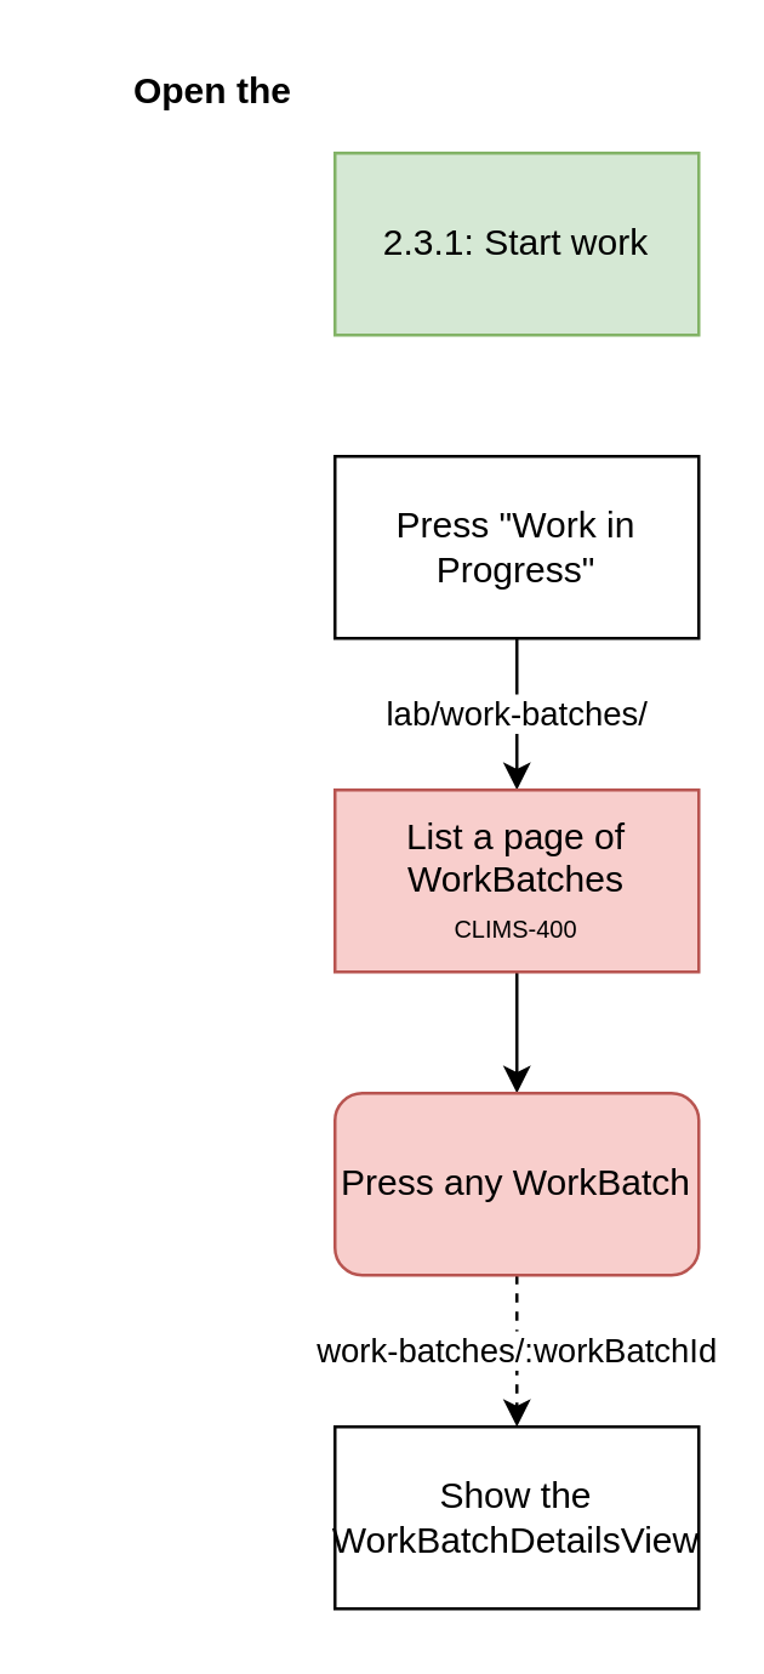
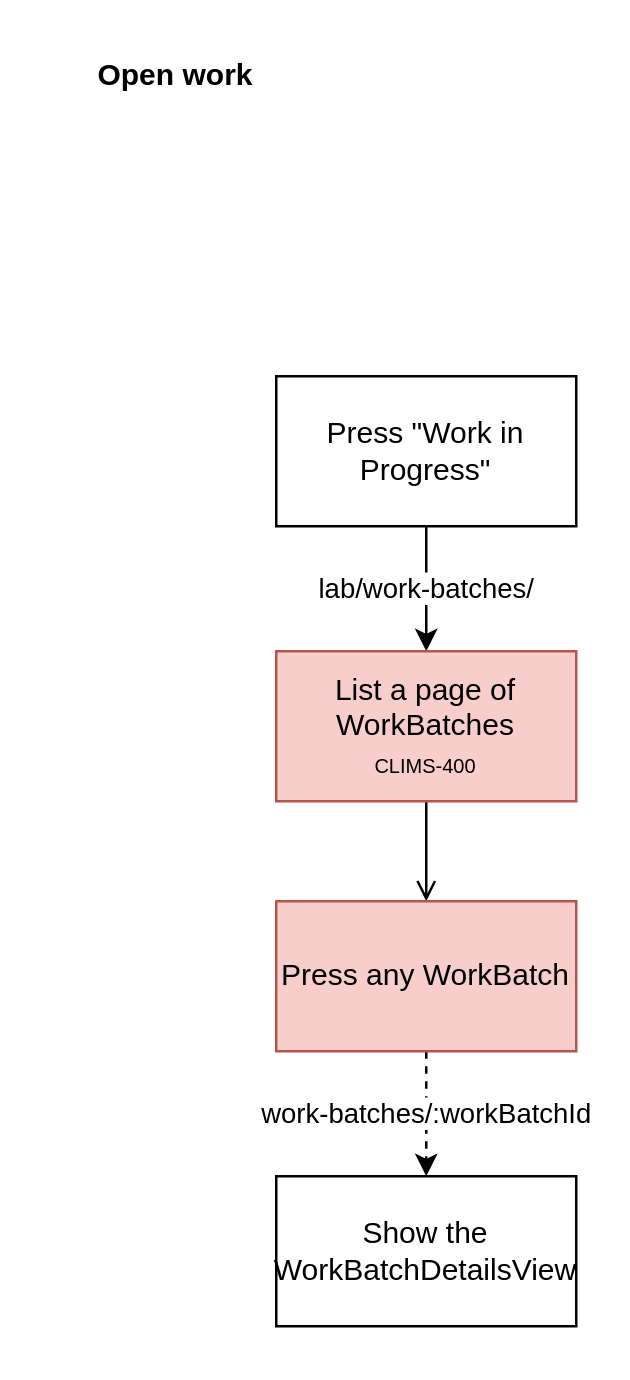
  <mxCell id="0" />
  <mxCell id="1" parent="0" />
- <mxCell id="2" value="2.3.1: Start work" style="rounded=0;whiteSpace=wrap;html=1;fillColor=#d5e8d4;strokeColor=#82b366;" parent="1" vertex="1"><mxGeometry x="110" y="50" width="120" height="60" as="geometry" /></mxCell>
  <mxCell id="3" value="lab/work-batches/" style="edgeStyle=orthogonalEdgeStyle;rounded=0;orthogonalLoop=1;jettySize=auto;html=1;startArrow=none;startFill=0;endArrow=classic;endFill=1;" parent="1" source="4" target="6" edge="1"><mxGeometry relative="1" as="geometry"><Array as="points"><mxPoint x="170" y="220" /><mxPoint x="170" y="220" /></Array></mxGeometry></mxCell>
  <mxCell id="4" value="Press &quot;Work in Progress&quot;" style="rounded=0;whiteSpace=wrap;html=1;" parent="1" vertex="1"><mxGeometry x="110" y="150" width="120" height="60" as="geometry" /></mxCell>
- <mxCell id="5" value="" style="edgeStyle=orthogonalEdgeStyle;rounded=0;orthogonalLoop=1;jettySize=auto;html=1;startArrow=none;startFill=0;endArrow=classic;endFill=1;" parent="1" source="6" target="8" edge="1"><mxGeometry relative="1" as="geometry" /></mxCell>
+ <mxCell id="5" value="" style="edgeStyle=orthogonalEdgeStyle;rounded=0;orthogonalLoop=1;jettySize=auto;html=1;startArrow=none;startFill=0;endArrow=open;endFill=1;" parent="1" source="6" target="8" edge="1"><mxGeometry relative="1" as="geometry" /></mxCell>
  <mxCell id="6" value="List a page of WorkBatches&lt;br&gt;&lt;font style=&quot;font-size: 8px&quot;&gt;CLIMS-400&lt;/font&gt;" style="whiteSpace=wrap;html=1;rounded=0;fillColor=#f8cecc;strokeColor=#b85450;" parent="1" vertex="1"><mxGeometry x="110" y="260" width="120" height="60" as="geometry" /></mxCell>
  <mxCell id="7" value="work-batches/:workBatchId" style="edgeStyle=orthogonalEdgeStyle;rounded=0;orthogonalLoop=1;jettySize=auto;html=1;startArrow=none;startFill=0;endArrow=classic;endFill=1;dashed=1;" parent="1" source="8" target="9" edge="1"><mxGeometry relative="1" as="geometry" /></mxCell>
- <mxCell id="8" value="Press any WorkBatch" style="whiteSpace=wrap;html=1;fillColor=#f8cecc;strokeColor=#b85450;rounded=1;" parent="1" vertex="1"><mxGeometry x="110" y="360" width="120" height="60" as="geometry" /></mxCell>
+ <mxCell id="8" value="Press any WorkBatch" style="whiteSpace=wrap;html=1;rounded=0;fillColor=#f8cecc;strokeColor=#b85450;" parent="1" vertex="1"><mxGeometry x="110" y="360" width="120" height="60" as="geometry" /></mxCell>
  <mxCell id="9" value="Show the WorkBatchDetailsView" style="whiteSpace=wrap;html=1;rounded=0;" parent="1" vertex="1"><mxGeometry x="110" y="470" width="120" height="60" as="geometry" /></mxCell>
- <mxCell id="10" value="Open the" style="text;html=1;strokeColor=none;fillColor=none;align=center;verticalAlign=middle;whiteSpace=wrap;rounded=0;fontStyle=1" parent="1" vertex="1"><mxGeometry x="20" y="20" width="100" height="20" as="geometry" /></mxCell>
+ <mxCell id="10" value="Open work" style="text;html=1;strokeColor=none;fillColor=none;align=center;verticalAlign=middle;whiteSpace=wrap;rounded=0;fontStyle=1" parent="1" vertex="1"><mxGeometry x="20" y="20" width="100" height="20" as="geometry" /></mxCell>
